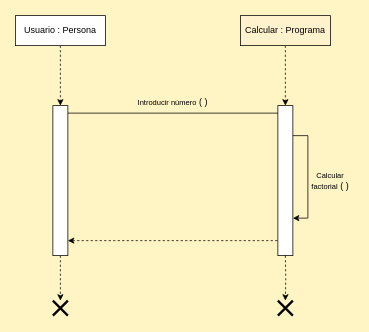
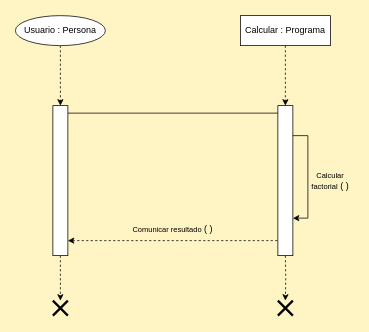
  <mxCell id="0" />
  <mxCell id="1" parent="0" />
  <mxCell id="2" style="edgeStyle=orthogonalEdgeStyle;rounded=0;orthogonalLoop=1;jettySize=auto;html=1;exitX=0.5;exitY=1;exitDx=0;exitDy=0;dashed=1;" parent="1" source="3" target="8" edge="1"><mxGeometry relative="1" as="geometry" /></mxCell>
- <mxCell id="3" value="Usuario : Persona" style="rounded=0;whiteSpace=wrap;html=1;" parent="1" vertex="1"><mxGeometry x="20" y="20" width="120" height="40" as="geometry" /></mxCell>
+ <mxCell id="3" value="Usuario : Persona" style="ellipse;whiteSpace=wrap;html=1;" parent="1" vertex="1"><mxGeometry x="20" y="20" width="120" height="40" as="geometry" /></mxCell>
  <mxCell id="4" style="edgeStyle=orthogonalEdgeStyle;rounded=0;orthogonalLoop=1;jettySize=auto;html=1;exitX=0.5;exitY=1;exitDx=0;exitDy=0;entryX=0.5;entryY=0;entryDx=0;entryDy=0;dashed=1;" parent="1" source="5" target="9" edge="1"><mxGeometry relative="1" as="geometry" /></mxCell>
- <mxCell id="5" value="Calcular : Programa" style="rounded=0;whiteSpace=wrap;html=1;fillColor=#fff2cc;" parent="1" vertex="1"><mxGeometry x="320" y="20" width="120" height="40" as="geometry" /></mxCell>
+ <mxCell id="5" value="Calcular : Programa" style="rounded=0;whiteSpace=wrap;html=1;" parent="1" vertex="1"><mxGeometry x="320" y="20" width="120" height="40" as="geometry" /></mxCell>
  <mxCell id="6" style="edgeStyle=orthogonalEdgeStyle;rounded=0;orthogonalLoop=1;jettySize=auto;html=1;exitX=1;exitY=0.5;exitDx=0;exitDy=0;entryX=0;entryY=0.5;entryDx=0;entryDy=0;" parent="1" edge="1"><mxGeometry relative="1" as="geometry"><mxPoint x="90" y="150" as="sourcePoint" /><mxPoint x="390" y="150" as="targetPoint" /></mxGeometry></mxCell>
  <mxCell id="7" style="edgeStyle=orthogonalEdgeStyle;rounded=0;orthogonalLoop=1;jettySize=auto;html=1;exitX=0.5;exitY=1;exitDx=0;exitDy=0;dashed=1;" parent="1" source="8" target="15" edge="1"><mxGeometry relative="1" as="geometry" /></mxCell>
  <mxCell id="8" value="" style="rounded=0;whiteSpace=wrap;html=1;" parent="1" vertex="1"><mxGeometry x="70" y="140" width="20" height="200" as="geometry" /></mxCell>
  <mxCell id="9" value="" style="rounded=0;whiteSpace=wrap;html=1;" parent="1" vertex="1"><mxGeometry x="370" y="140" width="20" height="200" as="geometry" /></mxCell>
- <mxCell id="10" value="&lt;font style=&quot;font-size: 10px;&quot;&gt;Introducir número&lt;/font&gt; ( )" style="text;html=1;align=center;verticalAlign=middle;whiteSpace=wrap;rounded=0;" parent="1" vertex="1"><mxGeometry x="180" y="120" width="100" height="30" as="geometry" /></mxCell>
  <mxCell id="11" style="edgeStyle=orthogonalEdgeStyle;rounded=0;orthogonalLoop=1;jettySize=auto;html=1;exitX=1;exitY=0.5;exitDx=0;exitDy=0;startArrow=classic;startFill=1;endArrow=none;endFill=0;dashed=1;" parent="1" edge="1"><mxGeometry relative="1" as="geometry"><mxPoint x="90" y="320" as="sourcePoint" /><mxPoint x="370" y="320" as="targetPoint" /></mxGeometry></mxCell>
  <mxCell id="12" value="&lt;font style=&quot;font-size: 10px;&quot;&gt;Calcular factorial&lt;/font&gt; ( )" style="text;html=1;align=center;verticalAlign=middle;whiteSpace=wrap;rounded=0;rotation=0;" parent="1" vertex="1"><mxGeometry x="410" y="225" width="60" height="30" as="geometry" /></mxCell>
+ <mxCell id="13" value="&lt;font style=&quot;font-size: 10px;&quot;&gt;Comunicar resultado&lt;/font&gt; ( )" style="text;html=1;align=center;verticalAlign=middle;whiteSpace=wrap;rounded=0;" parent="1" vertex="1"><mxGeometry x="170" y="290" width="120" height="30" as="geometry" /></mxCell>
  <mxCell id="14" style="edgeStyle=orthogonalEdgeStyle;rounded=0;orthogonalLoop=1;jettySize=auto;html=1;" parent="1" edge="1"><mxGeometry relative="1" as="geometry"><mxPoint x="390" y="180" as="sourcePoint" /><mxPoint x="390" y="290" as="targetPoint" /><Array as="points"><mxPoint x="410" y="180" /><mxPoint x="410" y="290" /></Array></mxGeometry></mxCell>
  <mxCell id="15" value="" style="shape=umlDestroy;whiteSpace=wrap;html=1;strokeWidth=3;targetShapes=umlLifeline;" parent="1" vertex="1"><mxGeometry x="70" y="400" width="20" height="20" as="geometry" /></mxCell>
  <mxCell id="16" style="edgeStyle=orthogonalEdgeStyle;rounded=0;orthogonalLoop=1;jettySize=auto;html=1;exitX=0.5;exitY=1;exitDx=0;exitDy=0;dashed=1;" parent="1" target="17" edge="1"><mxGeometry relative="1" as="geometry"><mxPoint x="380" y="340" as="sourcePoint" /></mxGeometry></mxCell>
  <mxCell id="17" value="" style="shape=umlDestroy;whiteSpace=wrap;html=1;strokeWidth=3;targetShapes=umlLifeline;" parent="1" vertex="1"><mxGeometry x="370" y="400" width="20" height="20" as="geometry" /></mxCell>
